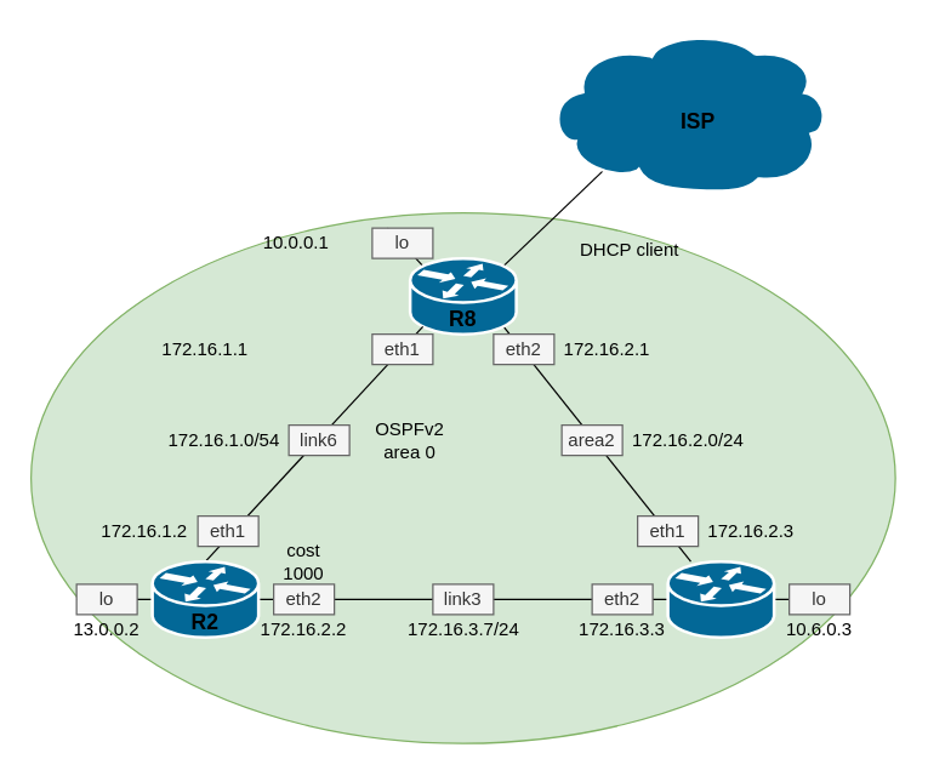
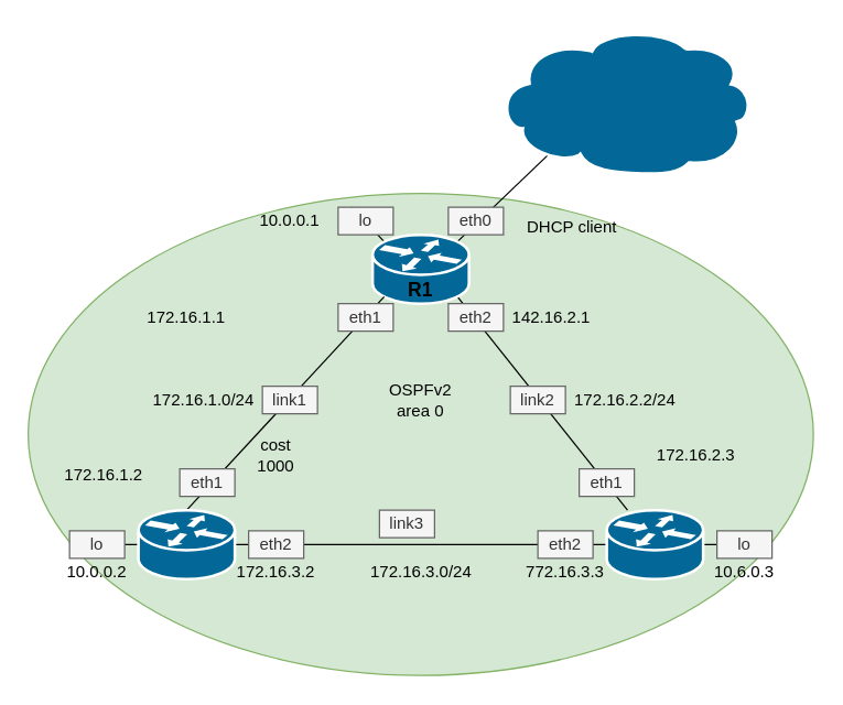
  <mxCell id="0" />
  <mxCell id="1" parent="0" />
  <mxCell id="2" value="" style="ellipse;whiteSpace=wrap;html=1;rounded=0;strokeColor=#82b366;fillColor=#d5e8d4;" vertex="1" parent="1"><mxGeometry x="20" y="140" width="570" height="350" as="geometry" /></mxCell>
  <mxCell id="3" style="edgeStyle=none;rounded=0;orthogonalLoop=1;jettySize=auto;html=1;exitX=0.88;exitY=0.9;exitDx=0;exitDy=0;exitPerimeter=0;endArrow=none;endFill=0;" edge="1" parent="1" source="6" target="12"><mxGeometry relative="1" as="geometry" /></mxCell>
  <mxCell id="4" style="edgeStyle=none;rounded=0;orthogonalLoop=1;jettySize=auto;html=1;exitX=0.88;exitY=0.1;exitDx=0;exitDy=0;exitPerimeter=0;entryX=0.2;entryY=0.87;entryDx=0;entryDy=0;entryPerimeter=0;endArrow=none;endFill=0;" edge="1" parent="1" source="6" target="13"><mxGeometry relative="1" as="geometry" /></mxCell>
  <mxCell id="5" style="edgeStyle=none;rounded=0;orthogonalLoop=1;jettySize=auto;html=1;exitX=0.12;exitY=0.1;exitDx=0;exitDy=0;exitPerimeter=0;endArrow=none;endFill=0;entryX=0.25;entryY=0;entryDx=0;entryDy=0;" edge="1" parent="1" source="6" target="33"><mxGeometry relative="1" as="geometry"><mxPoint x="240" y="140" as="targetPoint" /></mxGeometry></mxCell>
  <mxCell id="6" value="" style="shape=mxgraph.cisco.routers.router;html=1;pointerEvents=1;dashed=0;fillColor=#036897;strokeColor=#ffffff;strokeWidth=2;verticalLabelPosition=bottom;verticalAlign=top;align=center;outlineConnect=0;" vertex="1" parent="1"><mxGeometry x="270" y="170" width="70" height="50" as="geometry" /></mxCell>
  <mxCell id="7" style="rounded=0;orthogonalLoop=1;jettySize=auto;html=1;exitX=1;exitY=0.5;exitDx=0;exitDy=0;exitPerimeter=0;entryX=0;entryY=0.5;entryDx=0;entryDy=0;entryPerimeter=0;endArrow=none;endFill=0;" edge="1" parent="1" source="10" target="12"><mxGeometry relative="1" as="geometry" /></mxCell>
  <mxCell id="8" style="rounded=0;orthogonalLoop=1;jettySize=auto;html=1;exitX=0.5;exitY=0;exitDx=0;exitDy=0;exitPerimeter=0;entryX=0.12;entryY=0.9;entryDx=0;entryDy=0;entryPerimeter=0;endArrow=none;endFill=0;" edge="1" parent="1" source="10" target="6"><mxGeometry relative="1" as="geometry" /></mxCell>
  <mxCell id="9" style="edgeStyle=none;rounded=0;orthogonalLoop=1;jettySize=auto;html=1;exitX=0;exitY=0.5;exitDx=0;exitDy=0;exitPerimeter=0;endArrow=none;endFill=0;" edge="1" parent="1" source="10"><mxGeometry relative="1" as="geometry"><mxPoint x="50" y="395" as="targetPoint" /></mxGeometry></mxCell>
  <mxCell id="10" value="" style="shape=mxgraph.cisco.routers.router;html=1;pointerEvents=1;dashed=0;fillColor=#036897;strokeColor=#ffffff;strokeWidth=2;verticalLabelPosition=bottom;verticalAlign=top;align=center;outlineConnect=0;" vertex="1" parent="1"><mxGeometry x="100" y="370" width="70" height="50" as="geometry" /></mxCell>
  <mxCell id="11" style="edgeStyle=none;rounded=0;orthogonalLoop=1;jettySize=auto;html=1;exitX=1;exitY=0.5;exitDx=0;exitDy=0;exitPerimeter=0;endArrow=none;endFill=0;" edge="1" parent="1" source="12"><mxGeometry relative="1" as="geometry"><mxPoint x="560" y="395" as="targetPoint" /></mxGeometry></mxCell>
  <mxCell id="12" value="" style="shape=mxgraph.cisco.routers.router;html=1;pointerEvents=1;dashed=0;fillColor=#036897;strokeColor=#ffffff;strokeWidth=2;verticalLabelPosition=bottom;verticalAlign=top;align=center;outlineConnect=0;" vertex="1" parent="1"><mxGeometry x="440" y="370" width="70" height="50" as="geometry" /></mxCell>
  <mxCell id="13" value="" style="shape=mxgraph.cisco.storage.cloud;html=1;pointerEvents=1;dashed=0;fillColor=#036897;strokeColor=#ffffff;strokeWidth=2;verticalLabelPosition=bottom;verticalAlign=top;align=center;outlineConnect=0;" vertex="1" parent="1"><mxGeometry x="360" y="20" width="186" height="106" as="geometry" /></mxCell>
- <mxCell id="14" value="&lt;b&gt;&lt;font style=&quot;font-size: 14px&quot;&gt;R8&lt;/font&gt;&lt;/b&gt;" style="text;html=1;strokeColor=none;fillColor=none;align=center;verticalAlign=middle;whiteSpace=wrap;rounded=0;" vertex="1" parent="1"><mxGeometry x="285" y="200" width="40" height="20" as="geometry" /></mxCell>
- <mxCell id="15" value="&lt;b&gt;&lt;font style=&quot;font-size: 14px&quot;&gt;R2&lt;/font&gt;&lt;/b&gt;" style="text;html=1;strokeColor=none;fillColor=none;align=center;verticalAlign=middle;whiteSpace=wrap;rounded=0;" vertex="1" parent="1"><mxGeometry x="115" y="400" width="40" height="20" as="geometry" /></mxCell>
- <mxCell id="16" value="&lt;b&gt;&lt;font style=&quot;font-size: 14px&quot;&gt;ISP&lt;/font&gt;&lt;/b&gt;" style="text;html=1;strokeColor=none;fillColor=none;align=center;verticalAlign=middle;whiteSpace=wrap;rounded=0;" vertex="1" parent="1"><mxGeometry x="440" y="70" width="40" height="20" as="geometry" /></mxCell>
+ <mxCell id="14" value="&lt;b&gt;&lt;font style=&quot;font-size: 14px&quot;&gt;R1&lt;/font&gt;&lt;/b&gt;" style="text;html=1;strokeColor=none;fillColor=none;align=center;verticalAlign=middle;whiteSpace=wrap;rounded=0;" vertex="1" parent="1"><mxGeometry x="285" y="200" width="40" height="20" as="geometry" /></mxCell>
+ <mxCell id="17" value="eth0" style="text;html=1;strokeColor=#666666;fillColor=#f5f5f5;align=center;verticalAlign=middle;whiteSpace=wrap;rounded=0;fontColor=#333333;" vertex="1" parent="1"><mxGeometry x="325" y="150" width="40" height="20" as="geometry" /></mxCell>
  <mxCell id="18" value="eth2" style="text;html=1;strokeColor=#666666;fillColor=#f5f5f5;align=center;verticalAlign=middle;whiteSpace=wrap;rounded=0;fontColor=#333333;" vertex="1" parent="1"><mxGeometry x="325" y="220" width="40" height="20" as="geometry" /></mxCell>
  <mxCell id="19" value="eth1" style="text;html=1;strokeColor=#666666;fillColor=#f5f5f5;align=center;verticalAlign=middle;whiteSpace=wrap;rounded=0;fontColor=#333333;" vertex="1" parent="1"><mxGeometry x="245" y="220" width="40" height="20" as="geometry" /></mxCell>
  <mxCell id="20" value="eth1" style="text;html=1;strokeColor=#666666;fillColor=#f5f5f5;align=center;verticalAlign=middle;whiteSpace=wrap;rounded=0;fontColor=#333333;" vertex="1" parent="1"><mxGeometry x="130" y="340" width="40" height="20" as="geometry" /></mxCell>
  <mxCell id="21" value="eth1" style="text;html=1;strokeColor=#666666;fillColor=#f5f5f5;align=center;verticalAlign=middle;whiteSpace=wrap;rounded=0;fontColor=#333333;" vertex="1" parent="1"><mxGeometry x="420" y="340" width="40" height="20" as="geometry" /></mxCell>
  <mxCell id="22" value="eth2" style="text;html=1;strokeColor=#666666;fillColor=#f5f5f5;align=center;verticalAlign=middle;whiteSpace=wrap;rounded=0;fontColor=#333333;" vertex="1" parent="1"><mxGeometry x="390" y="385" width="40" height="20" as="geometry" /></mxCell>
  <mxCell id="23" value="eth2" style="text;html=1;strokeColor=#666666;fillColor=#f5f5f5;align=center;verticalAlign=middle;whiteSpace=wrap;rounded=0;fontColor=#333333;" vertex="1" parent="1"><mxGeometry x="180" y="385" width="40" height="20" as="geometry" /></mxCell>
- <mxCell id="24" value="link6" style="text;html=1;strokeColor=#666666;fillColor=#f5f5f5;align=center;verticalAlign=middle;whiteSpace=wrap;rounded=0;fontColor=#333333;" vertex="1" parent="1"><mxGeometry x="190" y="280" width="40" height="20" as="geometry" /></mxCell>
- <mxCell id="25" value="area2" style="text;html=1;strokeColor=#666666;fillColor=#f5f5f5;align=center;verticalAlign=middle;whiteSpace=wrap;rounded=0;fontColor=#333333;" vertex="1" parent="1"><mxGeometry x="370" y="280" width="40" height="20" as="geometry" /></mxCell>
- <mxCell id="26" value="link3" style="text;html=1;strokeColor=#666666;fillColor=#f5f5f5;align=center;verticalAlign=middle;whiteSpace=wrap;rounded=0;fontColor=#333333;" vertex="1" parent="1"><mxGeometry x="285" y="385" width="40" height="20" as="geometry" /></mxCell>
+ <mxCell id="24" value="link1" style="text;html=1;strokeColor=#666666;fillColor=#f5f5f5;align=center;verticalAlign=middle;whiteSpace=wrap;rounded=0;fontColor=#333333;" vertex="1" parent="1"><mxGeometry x="190" y="280" width="40" height="20" as="geometry" /></mxCell>
+ <mxCell id="25" value="link2" style="text;html=1;strokeColor=#666666;fillColor=#f5f5f5;align=center;verticalAlign=middle;whiteSpace=wrap;rounded=0;fontColor=#333333;" vertex="1" parent="1"><mxGeometry x="370" y="280" width="40" height="20" as="geometry" /></mxCell>
+ <mxCell id="26" value="link3" style="text;html=1;strokeColor=#666666;fillColor=#f5f5f5;align=center;verticalAlign=middle;whiteSpace=wrap;rounded=0;fontColor=#333333;" vertex="1" parent="1"><mxGeometry x="275" y="370" width="40" height="20" as="geometry" /></mxCell>
  <mxCell id="27" value="172.16.1.1" style="text;html=1;strokeColor=none;fillColor=none;align=center;verticalAlign=middle;whiteSpace=wrap;rounded=0;" vertex="1" parent="1"><mxGeometry x="100" y="220" width="70" height="20" as="geometry" /></mxCell>
- <mxCell id="28" value="172.16.1.2" style="text;html=1;strokeColor=none;fillColor=none;align=center;verticalAlign=middle;whiteSpace=wrap;rounded=0;" vertex="1" parent="1"><mxGeometry x="60" y="340" width="70" height="20" as="geometry" /></mxCell>
- <mxCell id="29" value="172.16.2.1" style="text;html=1;strokeColor=none;fillColor=none;align=center;verticalAlign=middle;whiteSpace=wrap;rounded=0;" vertex="1" parent="1"><mxGeometry x="365" y="220" width="70" height="20" as="geometry" /></mxCell>
- <mxCell id="30" value="172.16.2.3" style="text;html=1;strokeColor=none;fillColor=none;align=center;verticalAlign=middle;whiteSpace=wrap;rounded=0;" vertex="1" parent="1"><mxGeometry x="460" y="340" width="70" height="20" as="geometry" /></mxCell>
- <mxCell id="31" value="172.16.3.3" style="text;html=1;strokeColor=none;fillColor=none;align=center;verticalAlign=middle;whiteSpace=wrap;rounded=0;" vertex="1" parent="1"><mxGeometry x="375" y="405" width="70" height="20" as="geometry" /></mxCell>
- <mxCell id="32" value="172.16.2.2" style="text;html=1;strokeColor=none;fillColor=none;align=center;verticalAlign=middle;whiteSpace=wrap;rounded=0;" vertex="1" parent="1"><mxGeometry x="165" y="405" width="70" height="20" as="geometry" /></mxCell>
+ <mxCell id="28" value="172.16.1.2" style="text;html=1;strokeColor=none;fillColor=none;align=center;verticalAlign=middle;whiteSpace=wrap;rounded=0;" vertex="1" parent="1"><mxGeometry x="40" y="335" width="70" height="20" as="geometry" /></mxCell>
+ <mxCell id="29" value="142.16.2.1" style="text;html=1;strokeColor=none;fillColor=none;align=center;verticalAlign=middle;whiteSpace=wrap;rounded=0;" vertex="1" parent="1"><mxGeometry x="365" y="220" width="70" height="20" as="geometry" /></mxCell>
+ <mxCell id="30" value="172.16.2.3" style="text;html=1;strokeColor=none;fillColor=none;align=center;verticalAlign=middle;whiteSpace=wrap;rounded=0;" vertex="1" parent="1"><mxGeometry x="470" y="320" width="70" height="20" as="geometry" /></mxCell>
+ <mxCell id="31" value="772.16.3.3" style="text;html=1;strokeColor=none;fillColor=none;align=center;verticalAlign=middle;whiteSpace=wrap;rounded=0;" vertex="1" parent="1"><mxGeometry x="375" y="405" width="70" height="20" as="geometry" /></mxCell>
+ <mxCell id="32" value="172.16.3.2" style="text;html=1;strokeColor=none;fillColor=none;align=center;verticalAlign=middle;whiteSpace=wrap;rounded=0;" vertex="1" parent="1"><mxGeometry x="165" y="405" width="70" height="20" as="geometry" /></mxCell>
  <mxCell id="33" value="lo" style="text;html=1;strokeColor=#666666;fillColor=#f5f5f5;align=center;verticalAlign=middle;whiteSpace=wrap;rounded=0;fontColor=#333333;" vertex="1" parent="1"><mxGeometry x="245" y="150" width="40" height="20" as="geometry" /></mxCell>
  <mxCell id="34" value="lo" style="text;html=1;strokeColor=#666666;fillColor=#f5f5f5;align=center;verticalAlign=middle;whiteSpace=wrap;rounded=0;fontColor=#333333;" vertex="1" parent="1"><mxGeometry x="520" y="385" width="40" height="20" as="geometry" /></mxCell>
  <mxCell id="35" value="lo" style="text;html=1;strokeColor=#666666;fillColor=#f5f5f5;align=center;verticalAlign=middle;whiteSpace=wrap;rounded=0;fontColor=#333333;" vertex="1" parent="1"><mxGeometry x="50" y="385" width="40" height="20" as="geometry" /></mxCell>
  <mxCell id="36" value="10.6.0.3" style="text;html=1;strokeColor=none;fillColor=none;align=center;verticalAlign=middle;whiteSpace=wrap;rounded=0;" vertex="1" parent="1"><mxGeometry x="505" y="405" width="70" height="20" as="geometry" /></mxCell>
- <mxCell id="37" value="13.0.0.2" style="text;html=1;strokeColor=none;fillColor=none;align=center;verticalAlign=middle;whiteSpace=wrap;rounded=0;" vertex="1" parent="1"><mxGeometry x="35" y="405" width="70" height="20" as="geometry" /></mxCell>
- <mxCell id="38" value="10.0.0.1" style="text;html=1;strokeColor=none;fillColor=none;align=center;verticalAlign=middle;whiteSpace=wrap;rounded=0;" vertex="1" parent="1"><mxGeometry x="160" y="150" width="70" height="20" as="geometry" /></mxCell>
- <mxCell id="39" value="172.16.2.0/24" style="text;html=1;strokeColor=none;fillColor=none;align=center;verticalAlign=middle;whiteSpace=wrap;rounded=0;" vertex="1" parent="1"><mxGeometry x="405.5" y="280" width="95" height="20" as="geometry" /></mxCell>
- <mxCell id="40" value="172.16.3.7/24" style="text;html=1;strokeColor=none;fillColor=none;align=center;verticalAlign=middle;whiteSpace=wrap;rounded=0;" vertex="1" parent="1"><mxGeometry x="257.5" y="405" width="95" height="20" as="geometry" /></mxCell>
- <mxCell id="41" value="172.16.1.0/54" style="text;html=1;strokeColor=none;fillColor=none;align=center;verticalAlign=middle;whiteSpace=wrap;rounded=0;" vertex="1" parent="1"><mxGeometry x="100" y="280" width="95" height="20" as="geometry" /></mxCell>
+ <mxCell id="37" value="10.0.0.2" style="text;html=1;strokeColor=none;fillColor=none;align=center;verticalAlign=middle;whiteSpace=wrap;rounded=0;" vertex="1" parent="1"><mxGeometry x="35" y="405" width="70" height="20" as="geometry" /></mxCell>
+ <mxCell id="38" value="10.0.0.1" style="text;html=1;strokeColor=none;fillColor=none;align=center;verticalAlign=middle;whiteSpace=wrap;rounded=0;" vertex="1" parent="1"><mxGeometry x="175" y="150" width="70" height="20" as="geometry" /></mxCell>
+ <mxCell id="39" value="172.16.2.2/24" style="text;html=1;strokeColor=none;fillColor=none;align=center;verticalAlign=middle;whiteSpace=wrap;rounded=0;" vertex="1" parent="1"><mxGeometry x="405.5" y="280" width="95" height="20" as="geometry" /></mxCell>
+ <mxCell id="40" value="172.16.3.0/24" style="text;html=1;strokeColor=none;fillColor=none;align=center;verticalAlign=middle;whiteSpace=wrap;rounded=0;" vertex="1" parent="1"><mxGeometry x="257.5" y="405" width="95" height="20" as="geometry" /></mxCell>
+ <mxCell id="41" value="172.16.1.0/24" style="text;html=1;strokeColor=none;fillColor=none;align=center;verticalAlign=middle;whiteSpace=wrap;rounded=0;" vertex="1" parent="1"><mxGeometry x="100" y="280" width="95" height="20" as="geometry" /></mxCell>
  <mxCell id="42" value="DHCP client" style="text;html=1;strokeColor=none;fillColor=none;align=center;verticalAlign=middle;whiteSpace=wrap;rounded=0;" vertex="1" parent="1"><mxGeometry x="380" y="155" width="70" height="20" as="geometry" /></mxCell>
- <mxCell id="43" value="OSPFv2&lt;br&gt;area 0" style="text;html=1;strokeColor=none;fillColor=none;align=center;verticalAlign=middle;whiteSpace=wrap;rounded=0;" vertex="1" parent="1"><mxGeometry x="250" y="280" width="40" height="20" as="geometry" /></mxCell>
- <mxCell id="44" value="cost 1000" style="text;html=1;strokeColor=none;fillColor=none;align=center;verticalAlign=middle;whiteSpace=wrap;rounded=0;" vertex="1" parent="1"><mxGeometry x="180" y="360" width="40" height="20" as="geometry" /></mxCell>
+ <mxCell id="43" value="OSPFv2&lt;br&gt;area 0" style="text;html=1;strokeColor=none;fillColor=none;align=center;verticalAlign=middle;whiteSpace=wrap;rounded=0;" vertex="1" parent="1"><mxGeometry x="285" y="280" width="40" height="20" as="geometry" /></mxCell>
+ <mxCell id="44" value="cost 1000" style="text;html=1;strokeColor=none;fillColor=none;align=center;verticalAlign=middle;whiteSpace=wrap;rounded=0;" vertex="1" parent="1"><mxGeometry x="180" y="320" width="40" height="20" as="geometry" /></mxCell>
